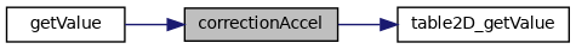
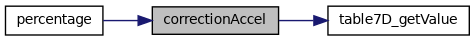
  digraph {
    rankdir=LR
    node [color=black fillcolor=white fontname=Helvetica fontsize=10 shape=record style=filled]
    edge [color=midnightblue fontname=Helvetica fontsize=10 labelfontname=Helvetica labelfontsize=10 style=solid]
    n1 [fillcolor=grey75 fontcolor=black height=0.2 label=correctionAccel width=0.4]
-   n2 [height=0.2 label=table2D_getValue width=0.4]
-   n3 [height=0.2 label=getValue width=0.4]
+   n2 [height=0.2 label=table7D_getValue width=0.4]
+   n3 [height=0.2 label=percentage width=0.4]
    n1 -> n2
    n3 -> n1
  }
